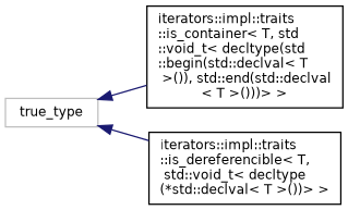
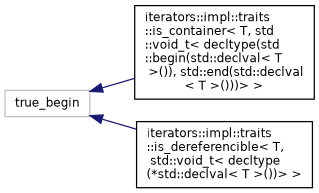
  digraph {
    rankdir=LR
    fontname="DejaVu Sans"
    node [color=black fillcolor=white fontname="DejaVu Sans" fontsize=10 shape=record style=filled]
    edge [color=midnightblue dir=back fontname="DejaVu Sans" fontsize=10 labelfontname=Helvetica labelfontsize=10 style=solid]
-   n1 [color=grey75 height=0.2 label=true_type width=0.4]
+   n1 [color=grey75 height=0.2 label=true_begin width=0.4]
    n2 [height=0.2 label="iterators::impl::traits\l::is_container\< T, std\l::void_t\< decltype(std\l::begin(std::declval\< T\l \>()), std::end(std::declval\l\< T \>()))\> \>" width=0.4]
    n3 [height=0.2 label="iterators::impl::traits\l::is_dereferencible\< T,\l std::void_t\< decltype\l(*std::declval\< T \>())\> \>" width=0.4]
    n1 -> n2
    n1 -> n3
  }
